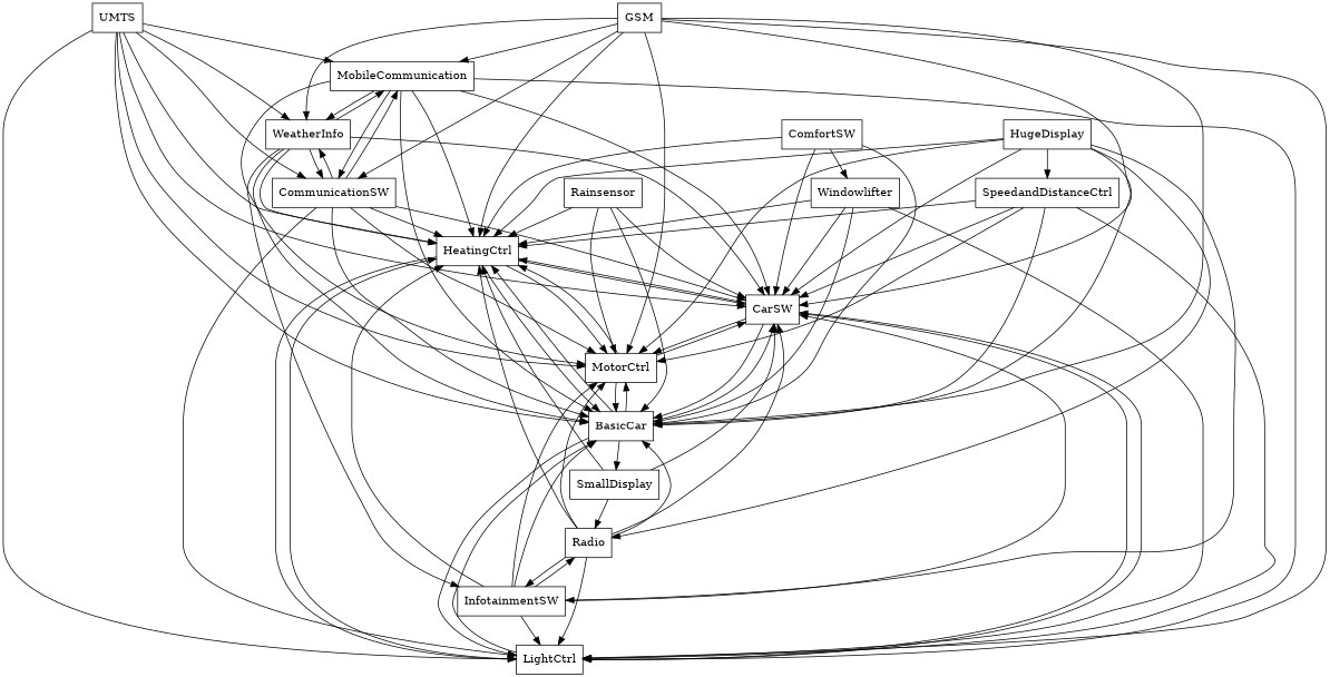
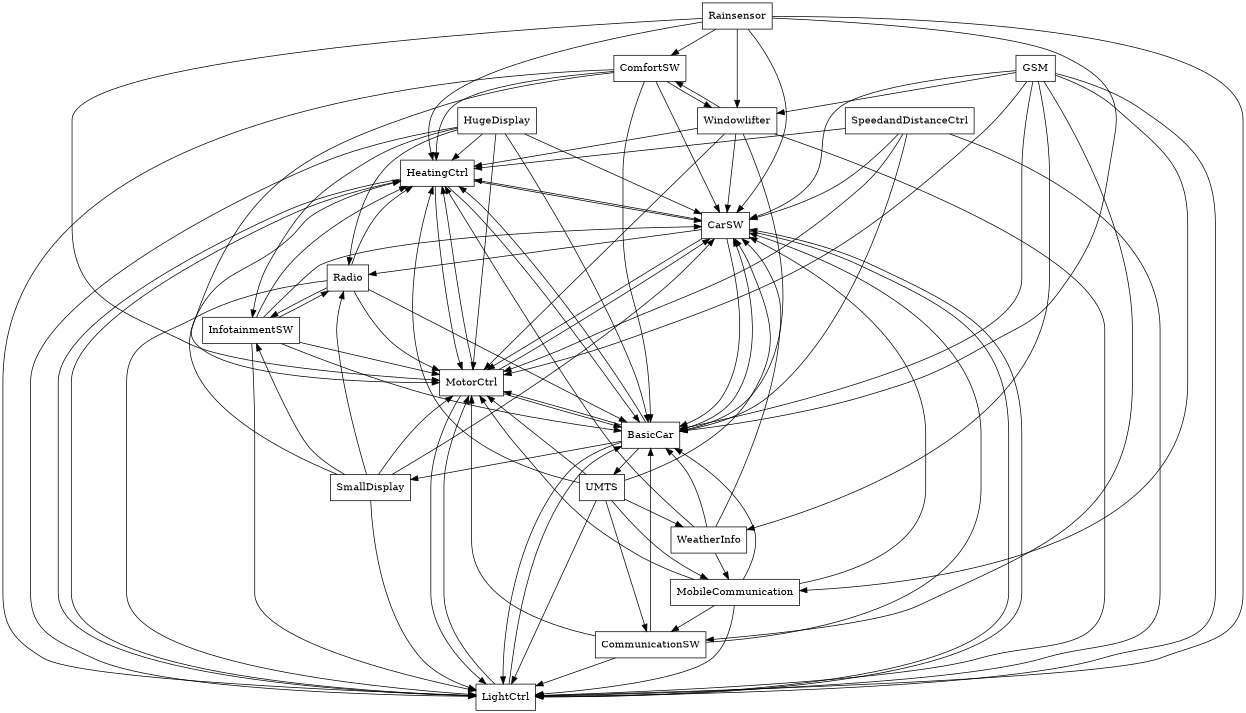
  digraph {
    rankdir=TB
    node [shape=box]
    edge [arrowhead=normal]
    n1 [label=HeatingCtrl]
    n2 [label=CarSW]
    n3 [label=LightCtrl]
    n4 [label=BasicCar]
    n5 [label=MotorCtrl]
    n6 [label=SmallDisplay]
    n7 [label=ComfortSW]
    n8 [label=Windowlifter]
    n9 [label=MobileCommunication]
    n10 [label=WeatherInfo]
    n11 [label=CommunicationSW]
    n12 [label=UMTS]
    n13 [label=HugeDisplay]
    n14 [label=Radio]
    n15 [label=InfotainmentSW]
    n16 [label=SpeedandDistanceCtrl]
    n17 [label=Rainsensor]
    n18 [label=GSM]
    n1 -> n2
    n1 -> n3
    n1 -> n4
    n1 -> n5
    n2 -> n1
    n2 -> n3
    n2 -> n4
    n2 -> n5
    n3 -> n1
    n3 -> n2
    n3 -> n4
+   n3 -> n5
    n4 -> n1
    n4 -> n2
    n4 -> n3
    n4 -> n5
    n4 -> n6
    n5 -> n1
    n5 -> n2
+   n5 -> n3
    n5 -> n4
    n6 -> n1
    n6 -> n2
+   n6 -> n3
+   n6 -> n5
    n6 -> n14
-   n10 -> n15
+   n6 -> n15
    n7 -> n1
    n7 -> n2
+   n7 -> n3
    n7 -> n4
+   n7 -> n5
    n7 -> n8
    n8 -> n1
    n8 -> n2
    n8 -> n3
    n8 -> n4
-   n9 -> n1
+   n8 -> n5
+   n8 -> n7
    n9 -> n2
    n9 -> n3
    n9 -> n4
    n9 -> n5
-   n9 -> n10
    n9 -> n11
    n10 -> n1
    n10 -> n2
    n10 -> n4
    n10 -> n9
-   n10 -> n11
-   n11 -> n1
    n11 -> n2
    n11 -> n3
    n11 -> n4
    n11 -> n5
-   n11 -> n9
-   n11 -> n10
    n12 -> n1
    n12 -> n2
    n12 -> n3
-   n12 -> n4
+   n4 -> n12
    n12 -> n5
    n12 -> n9
    n12 -> n10
    n12 -> n11
    n13 -> n1
    n13 -> n2
-   n13 -> n16
+   n13 -> n3
    n13 -> n4
    n13 -> n5
    n13 -> n14
    n13 -> n15
    n14 -> n1
-   n14 -> n2
+   n2 -> n14
    n14 -> n3
    n14 -> n4
    n14 -> n5
    n14 -> n15
    n15 -> n1
    n15 -> n2
    n15 -> n3
    n15 -> n4
    n15 -> n5
    n15 -> n14
    n16 -> n1
    n16 -> n2
    n16 -> n3
    n16 -> n4
    n16 -> n5
    n17 -> n1
    n17 -> n2
+   n17 -> n3
    n17 -> n4
    n17 -> n5
-   n18 -> n1
+   n17 -> n7
+   n17 -> n8
+   n18 -> n8
    n18 -> n2
    n18 -> n3
    n18 -> n4
    n18 -> n5
    n18 -> n9
    n18 -> n10
    n18 -> n11
  }
